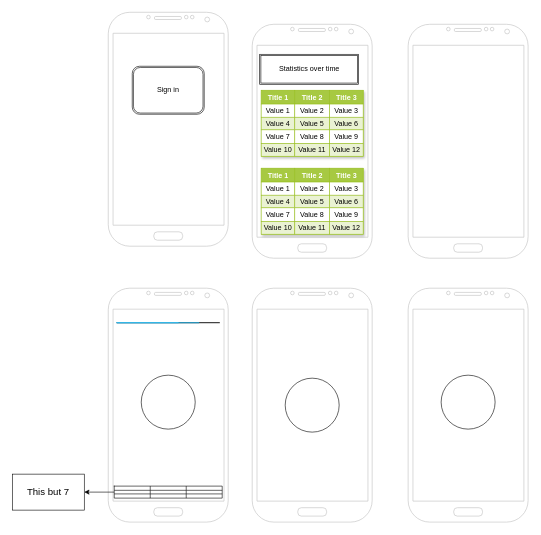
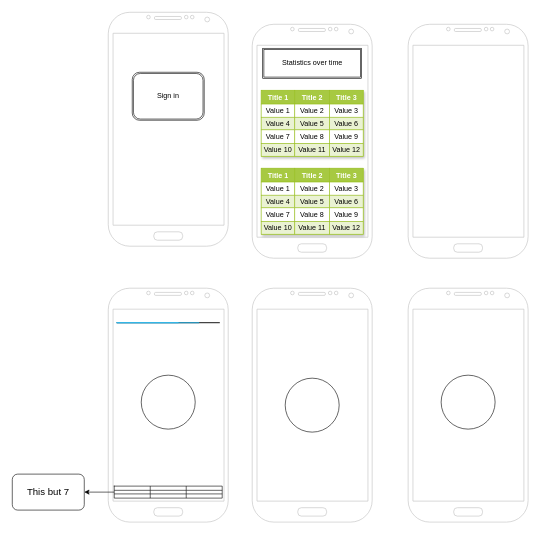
  <mxCell id="0" />
  <mxCell id="1" parent="0" />
  <mxCell id="2" value="" style="verticalLabelPosition=bottom;verticalAlign=top;html=1;shadow=0;dashed=0;strokeWidth=1;shape=mxgraph.android.phone2;strokeColor=#c0c0c0;" vertex="1" parent="1"><mxGeometry x="180" y="20" width="200" height="390" as="geometry" /></mxCell>
  <mxCell id="3" value="" style="verticalLabelPosition=bottom;verticalAlign=top;html=1;shadow=0;dashed=0;strokeWidth=1;shape=mxgraph.android.phone2;strokeColor=#c0c0c0;" vertex="1" parent="1"><mxGeometry x="180" y="480" width="200" height="390" as="geometry" /></mxCell>
  <mxCell id="4" value="" style="verticalLabelPosition=bottom;verticalAlign=top;html=1;shadow=0;dashed=0;strokeWidth=1;shape=mxgraph.android.phone2;strokeColor=#c0c0c0;" vertex="1" parent="1"><mxGeometry x="420" y="480" width="200" height="390" as="geometry" /></mxCell>
  <mxCell id="5" value="" style="verticalLabelPosition=bottom;verticalAlign=top;html=1;shadow=0;dashed=0;strokeWidth=1;shape=mxgraph.android.phone2;strokeColor=#c0c0c0;" vertex="1" parent="1"><mxGeometry x="420" y="40" width="200" height="390" as="geometry" /></mxCell>
  <mxCell id="6" value="" style="verticalLabelPosition=bottom;verticalAlign=top;html=1;shadow=0;dashed=0;strokeWidth=1;shape=mxgraph.android.phone2;strokeColor=#c0c0c0;" vertex="1" parent="1"><mxGeometry x="680" y="480" width="200" height="390" as="geometry" /></mxCell>
  <mxCell id="7" value="" style="verticalLabelPosition=bottom;verticalAlign=top;html=1;shadow=0;dashed=0;strokeWidth=1;shape=mxgraph.android.phone2;strokeColor=#c0c0c0;" vertex="1" parent="1"><mxGeometry x="680" y="40" width="200" height="390" as="geometry" /></mxCell>
  <mxCell id="8" value="" style="ellipse;whiteSpace=wrap;html=1;aspect=fixed;" vertex="1" parent="1"><mxGeometry x="235" y="625" width="90" height="90" as="geometry" /></mxCell>
  <mxCell id="9" value="" style="ellipse;whiteSpace=wrap;html=1;aspect=fixed;" vertex="1" parent="1"><mxGeometry x="735" y="625" width="90" height="90" as="geometry" /></mxCell>
  <mxCell id="10" value="" style="ellipse;whiteSpace=wrap;html=1;aspect=fixed;" vertex="1" parent="1"><mxGeometry x="475" y="630" width="90" height="90" as="geometry" /></mxCell>
  <mxCell id="11" value="" style="edgeStyle=orthogonalEdgeStyle;rounded=0;orthogonalLoop=1;jettySize=auto;html=1;" edge="1" parent="1" source="12" target="70"><mxGeometry relative="1" as="geometry" /></mxCell>
  <mxCell id="12" value="" style="shape=table;startSize=0;container=1;collapsible=0;childLayout=tableLayout;fontSize=16;" vertex="1" parent="1"><mxGeometry x="190" y="810" width="180" height="20" as="geometry" /></mxCell>
  <mxCell id="13" value="" style="shape=tableRow;horizontal=0;startSize=0;swimlaneHead=0;swimlaneBody=0;strokeColor=inherit;top=0;left=0;bottom=0;right=0;collapsible=0;dropTarget=0;fillColor=none;points=[[0,0.5],[1,0.5]];portConstraint=eastwest;fontSize=16;" vertex="1" parent="12"><mxGeometry width="180" height="7" as="geometry" /></mxCell>
  <mxCell id="14" value="" style="shape=partialRectangle;html=1;whiteSpace=wrap;connectable=0;strokeColor=inherit;overflow=hidden;fillColor=none;top=0;left=0;bottom=0;right=0;pointerEvents=1;fontSize=16;" vertex="1" parent="13"><mxGeometry width="60" height="7" as="geometry"><mxRectangle width="60" height="7" as="alternateBounds" /></mxGeometry></mxCell>
  <mxCell id="15" value="" style="shape=partialRectangle;html=1;whiteSpace=wrap;connectable=0;strokeColor=inherit;overflow=hidden;fillColor=none;top=0;left=0;bottom=0;right=0;pointerEvents=1;fontSize=16;" vertex="1" parent="13"><mxGeometry x="60" width="60" height="7" as="geometry"><mxRectangle width="60" height="7" as="alternateBounds" /></mxGeometry></mxCell>
  <mxCell id="16" value="" style="shape=partialRectangle;html=1;whiteSpace=wrap;connectable=0;strokeColor=inherit;overflow=hidden;fillColor=none;top=0;left=0;bottom=0;right=0;pointerEvents=1;fontSize=16;" vertex="1" parent="13"><mxGeometry x="120" width="60" height="7" as="geometry"><mxRectangle width="60" height="7" as="alternateBounds" /></mxGeometry></mxCell>
  <mxCell id="17" value="" style="shape=tableRow;horizontal=0;startSize=0;swimlaneHead=0;swimlaneBody=0;strokeColor=inherit;top=0;left=0;bottom=0;right=0;collapsible=0;dropTarget=0;fillColor=none;points=[[0,0.5],[1,0.5]];portConstraint=eastwest;fontSize=16;" vertex="1" parent="12"><mxGeometry y="7" width="180" height="6" as="geometry" /></mxCell>
  <mxCell id="18" value="" style="shape=partialRectangle;html=1;whiteSpace=wrap;connectable=0;strokeColor=inherit;overflow=hidden;fillColor=none;top=0;left=0;bottom=0;right=0;pointerEvents=1;fontSize=16;" vertex="1" parent="17"><mxGeometry width="60" height="6" as="geometry"><mxRectangle width="60" height="6" as="alternateBounds" /></mxGeometry></mxCell>
  <mxCell id="19" value="" style="shape=partialRectangle;html=1;whiteSpace=wrap;connectable=0;strokeColor=inherit;overflow=hidden;fillColor=none;top=0;left=0;bottom=0;right=0;pointerEvents=1;fontSize=16;" vertex="1" parent="17"><mxGeometry x="60" width="60" height="6" as="geometry"><mxRectangle width="60" height="6" as="alternateBounds" /></mxGeometry></mxCell>
  <mxCell id="20" value="" style="shape=partialRectangle;html=1;whiteSpace=wrap;connectable=0;strokeColor=inherit;overflow=hidden;fillColor=none;top=0;left=0;bottom=0;right=0;pointerEvents=1;fontSize=16;" vertex="1" parent="17"><mxGeometry x="120" width="60" height="6" as="geometry"><mxRectangle width="60" height="6" as="alternateBounds" /></mxGeometry></mxCell>
  <mxCell id="21" value="" style="shape=tableRow;horizontal=0;startSize=0;swimlaneHead=0;swimlaneBody=0;strokeColor=inherit;top=0;left=0;bottom=0;right=0;collapsible=0;dropTarget=0;fillColor=none;points=[[0,0.5],[1,0.5]];portConstraint=eastwest;fontSize=16;" vertex="1" parent="12"><mxGeometry y="13" width="180" height="7" as="geometry" /></mxCell>
  <mxCell id="22" value="" style="shape=partialRectangle;html=1;whiteSpace=wrap;connectable=0;strokeColor=inherit;overflow=hidden;fillColor=none;top=0;left=0;bottom=0;right=0;pointerEvents=1;fontSize=16;" vertex="1" parent="21"><mxGeometry width="60" height="7" as="geometry"><mxRectangle width="60" height="7" as="alternateBounds" /></mxGeometry></mxCell>
  <mxCell id="23" value="" style="shape=partialRectangle;html=1;whiteSpace=wrap;connectable=0;strokeColor=inherit;overflow=hidden;fillColor=none;top=0;left=0;bottom=0;right=0;pointerEvents=1;fontSize=16;" vertex="1" parent="21"><mxGeometry x="60" width="60" height="7" as="geometry"><mxRectangle width="60" height="7" as="alternateBounds" /></mxGeometry></mxCell>
  <mxCell id="24" value="" style="shape=partialRectangle;html=1;whiteSpace=wrap;connectable=0;strokeColor=inherit;overflow=hidden;fillColor=none;top=0;left=0;bottom=0;right=0;pointerEvents=1;fontSize=16;" vertex="1" parent="21"><mxGeometry x="120" width="60" height="7" as="geometry"><mxRectangle width="60" height="7" as="alternateBounds" /></mxGeometry></mxCell>
- <mxCell id="25" value="Sign in" style="shape=ext;double=1;rounded=1;whiteSpace=wrap;html=1;" vertex="1" parent="1"><mxGeometry x="220" y="110" width="120" height="80" as="geometry" /></mxCell>
+ <mxCell id="25" value="Sign in" style="shape=ext;double=1;rounded=1;whiteSpace=wrap;html=1;" vertex="1" parent="1"><mxGeometry x="220" y="120" width="120" height="80" as="geometry" /></mxCell>
  <mxCell id="26" value="Assets" style="childLayout=tableLayout;recursiveResize=0;strokeColor=#98bf21;fillColor=#A7C942;shadow=1;" vertex="1" parent="1"><mxGeometry x="435" y="150" width="170" height="110" as="geometry" /></mxCell>
  <mxCell id="27" style="shape=tableRow;horizontal=0;startSize=0;swimlaneHead=0;swimlaneBody=0;top=0;left=0;bottom=0;right=0;dropTarget=0;collapsible=0;recursiveResize=0;expand=0;fontStyle=0;strokeColor=inherit;fillColor=#ffffff;" vertex="1" parent="26"><mxGeometry width="170" height="23" as="geometry" /></mxCell>
  <mxCell id="28" value="Title 1" style="connectable=0;recursiveResize=0;strokeColor=inherit;fillColor=#A7C942;align=center;fontStyle=1;fontColor=#FFFFFF;html=1;" vertex="1" parent="27"><mxGeometry width="56" height="23" as="geometry"><mxRectangle width="56" height="23" as="alternateBounds" /></mxGeometry></mxCell>
  <mxCell id="29" value="Title 2" style="connectable=0;recursiveResize=0;strokeColor=inherit;fillColor=#A7C942;align=center;fontStyle=1;fontColor=#FFFFFF;html=1;" vertex="1" parent="27"><mxGeometry x="56" width="58" height="23" as="geometry"><mxRectangle width="58" height="23" as="alternateBounds" /></mxGeometry></mxCell>
  <mxCell id="30" value="Title 3" style="connectable=0;recursiveResize=0;strokeColor=inherit;fillColor=#A7C942;align=center;fontStyle=1;fontColor=#FFFFFF;html=1;" vertex="1" parent="27"><mxGeometry x="114" width="56" height="23" as="geometry"><mxRectangle width="56" height="23" as="alternateBounds" /></mxGeometry></mxCell>
  <mxCell id="31" value="" style="shape=tableRow;horizontal=0;startSize=0;swimlaneHead=0;swimlaneBody=0;top=0;left=0;bottom=0;right=0;dropTarget=0;collapsible=0;recursiveResize=0;expand=0;fontStyle=0;strokeColor=inherit;fillColor=#ffffff;" vertex="1" parent="26"><mxGeometry y="23" width="170" height="22" as="geometry" /></mxCell>
  <mxCell id="32" value="Value 1" style="connectable=0;recursiveResize=0;strokeColor=inherit;fillColor=inherit;align=center;whiteSpace=wrap;html=1;" vertex="1" parent="31"><mxGeometry width="56" height="22" as="geometry"><mxRectangle width="56" height="22" as="alternateBounds" /></mxGeometry></mxCell>
  <mxCell id="33" value="Value 2" style="connectable=0;recursiveResize=0;strokeColor=inherit;fillColor=inherit;align=center;whiteSpace=wrap;html=1;" vertex="1" parent="31"><mxGeometry x="56" width="58" height="22" as="geometry"><mxRectangle width="58" height="22" as="alternateBounds" /></mxGeometry></mxCell>
  <mxCell id="34" value="Value 3" style="connectable=0;recursiveResize=0;strokeColor=inherit;fillColor=inherit;align=center;whiteSpace=wrap;html=1;" vertex="1" parent="31"><mxGeometry x="114" width="56" height="22" as="geometry"><mxRectangle width="56" height="22" as="alternateBounds" /></mxGeometry></mxCell>
  <mxCell id="35" value="" style="shape=tableRow;horizontal=0;startSize=0;swimlaneHead=0;swimlaneBody=0;top=0;left=0;bottom=0;right=0;dropTarget=0;collapsible=0;recursiveResize=0;expand=0;fontStyle=1;strokeColor=inherit;fillColor=#EAF2D3;" vertex="1" parent="26"><mxGeometry y="45" width="170" height="21" as="geometry" /></mxCell>
  <mxCell id="36" value="Value 4" style="connectable=0;recursiveResize=0;strokeColor=inherit;fillColor=inherit;whiteSpace=wrap;html=1;" vertex="1" parent="35"><mxGeometry width="56" height="21" as="geometry"><mxRectangle width="56" height="21" as="alternateBounds" /></mxGeometry></mxCell>
  <mxCell id="37" value="Value 5" style="connectable=0;recursiveResize=0;strokeColor=inherit;fillColor=inherit;whiteSpace=wrap;html=1;" vertex="1" parent="35"><mxGeometry x="56" width="58" height="21" as="geometry"><mxRectangle width="58" height="21" as="alternateBounds" /></mxGeometry></mxCell>
  <mxCell id="38" value="Value 6" style="connectable=0;recursiveResize=0;strokeColor=inherit;fillColor=inherit;whiteSpace=wrap;html=1;" vertex="1" parent="35"><mxGeometry x="114" width="56" height="21" as="geometry"><mxRectangle width="56" height="21" as="alternateBounds" /></mxGeometry></mxCell>
  <mxCell id="39" value="" style="shape=tableRow;horizontal=0;startSize=0;swimlaneHead=0;swimlaneBody=0;top=0;left=0;bottom=0;right=0;dropTarget=0;collapsible=0;recursiveResize=0;expand=0;fontStyle=0;strokeColor=inherit;fillColor=#ffffff;" vertex="1" parent="26"><mxGeometry y="66" width="170" height="23" as="geometry" /></mxCell>
  <mxCell id="40" value="Value 7" style="connectable=0;recursiveResize=0;strokeColor=inherit;fillColor=inherit;fontStyle=0;align=center;whiteSpace=wrap;html=1;" vertex="1" parent="39"><mxGeometry width="56" height="23" as="geometry"><mxRectangle width="56" height="23" as="alternateBounds" /></mxGeometry></mxCell>
  <mxCell id="41" value="Value 8" style="connectable=0;recursiveResize=0;strokeColor=inherit;fillColor=inherit;fontStyle=0;align=center;whiteSpace=wrap;html=1;" vertex="1" parent="39"><mxGeometry x="56" width="58" height="23" as="geometry"><mxRectangle width="58" height="23" as="alternateBounds" /></mxGeometry></mxCell>
  <mxCell id="42" value="Value 9" style="connectable=0;recursiveResize=0;strokeColor=inherit;fillColor=inherit;fontStyle=0;align=center;whiteSpace=wrap;html=1;" vertex="1" parent="39"><mxGeometry x="114" width="56" height="23" as="geometry"><mxRectangle width="56" height="23" as="alternateBounds" /></mxGeometry></mxCell>
  <mxCell id="43" value="" style="shape=tableRow;horizontal=0;startSize=0;swimlaneHead=0;swimlaneBody=0;top=0;left=0;bottom=0;right=0;dropTarget=0;collapsible=0;recursiveResize=0;expand=0;fontStyle=1;strokeColor=inherit;fillColor=#EAF2D3;" vertex="1" parent="26"><mxGeometry y="89" width="170" height="21" as="geometry" /></mxCell>
  <mxCell id="44" value="Value 10" style="connectable=0;recursiveResize=0;strokeColor=inherit;fillColor=inherit;whiteSpace=wrap;html=1;" vertex="1" parent="43"><mxGeometry width="56" height="21" as="geometry"><mxRectangle width="56" height="21" as="alternateBounds" /></mxGeometry></mxCell>
  <mxCell id="45" value="Value 11" style="connectable=0;recursiveResize=0;strokeColor=inherit;fillColor=inherit;whiteSpace=wrap;html=1;" vertex="1" parent="43"><mxGeometry x="56" width="58" height="21" as="geometry"><mxRectangle width="58" height="21" as="alternateBounds" /></mxGeometry></mxCell>
  <mxCell id="46" value="Value 12" style="connectable=0;recursiveResize=0;strokeColor=inherit;fillColor=inherit;whiteSpace=wrap;html=1;" vertex="1" parent="43"><mxGeometry x="114" width="56" height="21" as="geometry"><mxRectangle width="56" height="21" as="alternateBounds" /></mxGeometry></mxCell>
  <mxCell id="47" value="Assets" style="childLayout=tableLayout;recursiveResize=0;strokeColor=#98bf21;fillColor=#A7C942;shadow=1;" vertex="1" parent="1"><mxGeometry x="435" y="280" width="170" height="110" as="geometry" /></mxCell>
  <mxCell id="48" style="shape=tableRow;horizontal=0;startSize=0;swimlaneHead=0;swimlaneBody=0;top=0;left=0;bottom=0;right=0;dropTarget=0;collapsible=0;recursiveResize=0;expand=0;fontStyle=0;strokeColor=inherit;fillColor=#ffffff;" vertex="1" parent="47"><mxGeometry width="170" height="23" as="geometry" /></mxCell>
  <mxCell id="49" value="Title 1" style="connectable=0;recursiveResize=0;strokeColor=inherit;fillColor=#A7C942;align=center;fontStyle=1;fontColor=#FFFFFF;html=1;" vertex="1" parent="48"><mxGeometry width="56" height="23" as="geometry"><mxRectangle width="56" height="23" as="alternateBounds" /></mxGeometry></mxCell>
  <mxCell id="50" value="Title 2" style="connectable=0;recursiveResize=0;strokeColor=inherit;fillColor=#A7C942;align=center;fontStyle=1;fontColor=#FFFFFF;html=1;" vertex="1" parent="48"><mxGeometry x="56" width="58" height="23" as="geometry"><mxRectangle width="58" height="23" as="alternateBounds" /></mxGeometry></mxCell>
  <mxCell id="51" value="Title 3" style="connectable=0;recursiveResize=0;strokeColor=inherit;fillColor=#A7C942;align=center;fontStyle=1;fontColor=#FFFFFF;html=1;" vertex="1" parent="48"><mxGeometry x="114" width="56" height="23" as="geometry"><mxRectangle width="56" height="23" as="alternateBounds" /></mxGeometry></mxCell>
  <mxCell id="52" value="" style="shape=tableRow;horizontal=0;startSize=0;swimlaneHead=0;swimlaneBody=0;top=0;left=0;bottom=0;right=0;dropTarget=0;collapsible=0;recursiveResize=0;expand=0;fontStyle=0;strokeColor=inherit;fillColor=#ffffff;" vertex="1" parent="47"><mxGeometry y="23" width="170" height="22" as="geometry" /></mxCell>
  <mxCell id="53" value="Value 1" style="connectable=0;recursiveResize=0;strokeColor=inherit;fillColor=inherit;align=center;whiteSpace=wrap;html=1;" vertex="1" parent="52"><mxGeometry width="56" height="22" as="geometry"><mxRectangle width="56" height="22" as="alternateBounds" /></mxGeometry></mxCell>
  <mxCell id="54" value="Value 2" style="connectable=0;recursiveResize=0;strokeColor=inherit;fillColor=inherit;align=center;whiteSpace=wrap;html=1;" vertex="1" parent="52"><mxGeometry x="56" width="58" height="22" as="geometry"><mxRectangle width="58" height="22" as="alternateBounds" /></mxGeometry></mxCell>
  <mxCell id="55" value="Value 3" style="connectable=0;recursiveResize=0;strokeColor=inherit;fillColor=inherit;align=center;whiteSpace=wrap;html=1;" vertex="1" parent="52"><mxGeometry x="114" width="56" height="22" as="geometry"><mxRectangle width="56" height="22" as="alternateBounds" /></mxGeometry></mxCell>
  <mxCell id="56" value="" style="shape=tableRow;horizontal=0;startSize=0;swimlaneHead=0;swimlaneBody=0;top=0;left=0;bottom=0;right=0;dropTarget=0;collapsible=0;recursiveResize=0;expand=0;fontStyle=1;strokeColor=inherit;fillColor=#EAF2D3;" vertex="1" parent="47"><mxGeometry y="45" width="170" height="21" as="geometry" /></mxCell>
  <mxCell id="57" value="Value 4" style="connectable=0;recursiveResize=0;strokeColor=inherit;fillColor=inherit;whiteSpace=wrap;html=1;" vertex="1" parent="56"><mxGeometry width="56" height="21" as="geometry"><mxRectangle width="56" height="21" as="alternateBounds" /></mxGeometry></mxCell>
  <mxCell id="58" value="Value 5" style="connectable=0;recursiveResize=0;strokeColor=inherit;fillColor=inherit;whiteSpace=wrap;html=1;" vertex="1" parent="56"><mxGeometry x="56" width="58" height="21" as="geometry"><mxRectangle width="58" height="21" as="alternateBounds" /></mxGeometry></mxCell>
  <mxCell id="59" value="Value 6" style="connectable=0;recursiveResize=0;strokeColor=inherit;fillColor=inherit;whiteSpace=wrap;html=1;" vertex="1" parent="56"><mxGeometry x="114" width="56" height="21" as="geometry"><mxRectangle width="56" height="21" as="alternateBounds" /></mxGeometry></mxCell>
  <mxCell id="60" value="" style="shape=tableRow;horizontal=0;startSize=0;swimlaneHead=0;swimlaneBody=0;top=0;left=0;bottom=0;right=0;dropTarget=0;collapsible=0;recursiveResize=0;expand=0;fontStyle=0;strokeColor=inherit;fillColor=#ffffff;" vertex="1" parent="47"><mxGeometry y="66" width="170" height="23" as="geometry" /></mxCell>
  <mxCell id="61" value="Value 7" style="connectable=0;recursiveResize=0;strokeColor=inherit;fillColor=inherit;fontStyle=0;align=center;whiteSpace=wrap;html=1;" vertex="1" parent="60"><mxGeometry width="56" height="23" as="geometry"><mxRectangle width="56" height="23" as="alternateBounds" /></mxGeometry></mxCell>
  <mxCell id="62" value="Value 8" style="connectable=0;recursiveResize=0;strokeColor=inherit;fillColor=inherit;fontStyle=0;align=center;whiteSpace=wrap;html=1;" vertex="1" parent="60"><mxGeometry x="56" width="58" height="23" as="geometry"><mxRectangle width="58" height="23" as="alternateBounds" /></mxGeometry></mxCell>
  <mxCell id="63" value="Value 9" style="connectable=0;recursiveResize=0;strokeColor=inherit;fillColor=inherit;fontStyle=0;align=center;whiteSpace=wrap;html=1;" vertex="1" parent="60"><mxGeometry x="114" width="56" height="23" as="geometry"><mxRectangle width="56" height="23" as="alternateBounds" /></mxGeometry></mxCell>
  <mxCell id="64" value="" style="shape=tableRow;horizontal=0;startSize=0;swimlaneHead=0;swimlaneBody=0;top=0;left=0;bottom=0;right=0;dropTarget=0;collapsible=0;recursiveResize=0;expand=0;fontStyle=1;strokeColor=inherit;fillColor=#EAF2D3;" vertex="1" parent="47"><mxGeometry y="89" width="170" height="21" as="geometry" /></mxCell>
  <mxCell id="65" value="Value 10" style="connectable=0;recursiveResize=0;strokeColor=inherit;fillColor=inherit;whiteSpace=wrap;html=1;" vertex="1" parent="64"><mxGeometry width="56" height="21" as="geometry"><mxRectangle width="56" height="21" as="alternateBounds" /></mxGeometry></mxCell>
  <mxCell id="66" value="Value 11" style="connectable=0;recursiveResize=0;strokeColor=inherit;fillColor=inherit;whiteSpace=wrap;html=1;" vertex="1" parent="64"><mxGeometry x="56" width="58" height="21" as="geometry"><mxRectangle width="58" height="21" as="alternateBounds" /></mxGeometry></mxCell>
  <mxCell id="67" value="Value 12" style="connectable=0;recursiveResize=0;strokeColor=inherit;fillColor=inherit;whiteSpace=wrap;html=1;" vertex="1" parent="64"><mxGeometry x="114" width="56" height="21" as="geometry"><mxRectangle width="56" height="21" as="alternateBounds" /></mxGeometry></mxCell>
- <mxCell id="68" value="Statistics over time" style="shape=ext;double=1;rounded=0;whiteSpace=wrap;html=1;" vertex="1" parent="1"><mxGeometry x="432.5" y="90" width="165" height="50" as="geometry" /></mxCell>
+ <mxCell id="68" value="Statistics over time" style="shape=ext;double=1;rounded=0;whiteSpace=wrap;html=1;" vertex="1" parent="1"><mxGeometry x="437.5" y="80" width="165" height="50" as="geometry" /></mxCell>
  <mxCell id="69" value="" style="verticalLabelPosition=bottom;verticalAlign=top;html=1;shadow=0;dashed=0;strokeWidth=1;shape=mxgraph.android.progressBar;strokeColor=#33b5e5;dx1=0.8;dx2=0.6;strokeWidth=2;" vertex="1" parent="1"><mxGeometry x="194" y="535" width="172" height="5" as="geometry" /></mxCell>
- <mxCell id="70" value="This but 7" style="whiteSpace=wrap;html=1;fontSize=16;startSize=0;" vertex="1" parent="1"><mxGeometry x="20" y="790" width="120" height="60" as="geometry" /></mxCell>
+ <mxCell id="70" value="This but 7" style="whiteSpace=wrap;html=1;fontSize=16;startSize=0;rounded=1;" vertex="1" parent="1"><mxGeometry x="20" y="790" width="120" height="60" as="geometry" /></mxCell>
